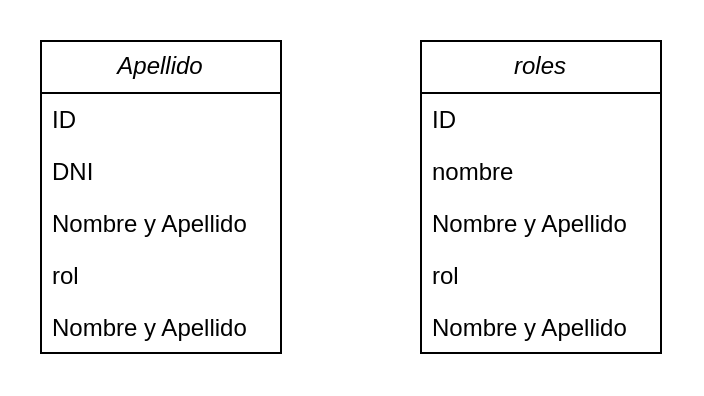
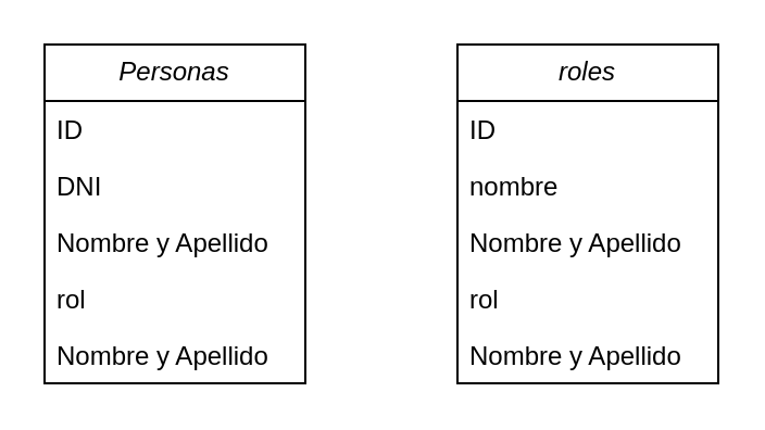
  <mxCell id="0" />
  <mxCell id="1" parent="0" />
- <mxCell id="2" value="Apellido" style="swimlane;fontStyle=2;childLayout=stackLayout;horizontal=1;startSize=26;fillColor=none;horizontalStack=0;resizeParent=1;resizeParentMax=0;resizeLast=0;collapsible=1;marginBottom=0;whiteSpace=wrap;html=1;" vertex="1" parent="1"><mxGeometry x="20" y="20" width="120" height="156" as="geometry" /></mxCell>
+ <mxCell id="2" value="Personas" style="swimlane;fontStyle=2;childLayout=stackLayout;horizontal=1;startSize=26;fillColor=none;horizontalStack=0;resizeParent=1;resizeParentMax=0;resizeLast=0;collapsible=1;marginBottom=0;whiteSpace=wrap;html=1;" vertex="1" parent="1"><mxGeometry x="20" y="20" width="120" height="156" as="geometry" /></mxCell>
  <mxCell id="3" value="ID" style="text;strokeColor=none;fillColor=none;align=left;verticalAlign=top;spacingLeft=4;spacingRight=4;overflow=hidden;rotatable=0;points=[[0,0.5],[1,0.5]];portConstraint=eastwest;whiteSpace=wrap;html=1;" vertex="1" parent="2"><mxGeometry y="26" width="120" height="26" as="geometry" /></mxCell>
  <mxCell id="4" value="DNI" style="text;strokeColor=none;fillColor=none;align=left;verticalAlign=top;spacingLeft=4;spacingRight=4;overflow=hidden;rotatable=0;points=[[0,0.5],[1,0.5]];portConstraint=eastwest;whiteSpace=wrap;html=1;" vertex="1" parent="2"><mxGeometry y="52" width="120" height="26" as="geometry" /></mxCell>
  <mxCell id="5" value="Nombre y Apellido" style="text;strokeColor=none;fillColor=none;align=left;verticalAlign=top;spacingLeft=4;spacingRight=4;overflow=hidden;rotatable=0;points=[[0,0.5],[1,0.5]];portConstraint=eastwest;whiteSpace=wrap;html=1;" vertex="1" parent="2"><mxGeometry y="78" width="120" height="26" as="geometry" /></mxCell>
  <mxCell id="6" value="rol" style="text;strokeColor=none;fillColor=none;align=left;verticalAlign=top;spacingLeft=4;spacingRight=4;overflow=hidden;rotatable=0;points=[[0,0.5],[1,0.5]];portConstraint=eastwest;whiteSpace=wrap;html=1;" vertex="1" parent="2"><mxGeometry y="104" width="120" height="26" as="geometry" /></mxCell>
  <mxCell id="7" value="Nombre y Apellido" style="text;strokeColor=none;fillColor=none;align=left;verticalAlign=top;spacingLeft=4;spacingRight=4;overflow=hidden;rotatable=0;points=[[0,0.5],[1,0.5]];portConstraint=eastwest;whiteSpace=wrap;html=1;" vertex="1" parent="2"><mxGeometry y="130" width="120" height="26" as="geometry" /></mxCell>
  <mxCell id="8" value="roles" style="swimlane;fontStyle=2;childLayout=stackLayout;horizontal=1;startSize=26;fillColor=none;horizontalStack=0;resizeParent=1;resizeParentMax=0;resizeLast=0;collapsible=1;marginBottom=0;whiteSpace=wrap;html=1;" vertex="1" parent="1"><mxGeometry x="210" y="20" width="120" height="156" as="geometry" /></mxCell>
  <mxCell id="9" value="ID" style="text;strokeColor=none;fillColor=none;align=left;verticalAlign=top;spacingLeft=4;spacingRight=4;overflow=hidden;rotatable=0;points=[[0,0.5],[1,0.5]];portConstraint=eastwest;whiteSpace=wrap;html=1;" vertex="1" parent="8"><mxGeometry y="26" width="120" height="26" as="geometry" /></mxCell>
  <mxCell id="10" value="nombre" style="text;strokeColor=none;fillColor=none;align=left;verticalAlign=top;spacingLeft=4;spacingRight=4;overflow=hidden;rotatable=0;points=[[0,0.5],[1,0.5]];portConstraint=eastwest;whiteSpace=wrap;html=1;" vertex="1" parent="8"><mxGeometry y="52" width="120" height="26" as="geometry" /></mxCell>
  <mxCell id="11" value="Nombre y Apellido" style="text;strokeColor=none;fillColor=none;align=left;verticalAlign=top;spacingLeft=4;spacingRight=4;overflow=hidden;rotatable=0;points=[[0,0.5],[1,0.5]];portConstraint=eastwest;whiteSpace=wrap;html=1;" vertex="1" parent="8"><mxGeometry y="78" width="120" height="26" as="geometry" /></mxCell>
  <mxCell id="12" value="rol" style="text;strokeColor=none;fillColor=none;align=left;verticalAlign=top;spacingLeft=4;spacingRight=4;overflow=hidden;rotatable=0;points=[[0,0.5],[1,0.5]];portConstraint=eastwest;whiteSpace=wrap;html=1;" vertex="1" parent="8"><mxGeometry y="104" width="120" height="26" as="geometry" /></mxCell>
  <mxCell id="13" value="Nombre y Apellido" style="text;strokeColor=none;fillColor=none;align=left;verticalAlign=top;spacingLeft=4;spacingRight=4;overflow=hidden;rotatable=0;points=[[0,0.5],[1,0.5]];portConstraint=eastwest;whiteSpace=wrap;html=1;" vertex="1" parent="8"><mxGeometry y="130" width="120" height="26" as="geometry" /></mxCell>
